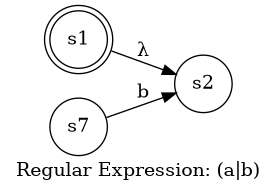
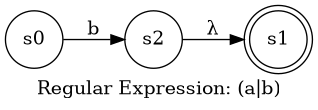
  digraph {
    label="Regular Expression: (a|b)"
    rankdir=LR
    node [shape=circle]
    s1 [shape=doublecircle]
-   s0 [label=s7]
+   s0
    s2
    s0 -> s2 [label=b]
-   s1 -> s2 [label="λ"]
+   s2 -> s1 [label="λ"]
  }
